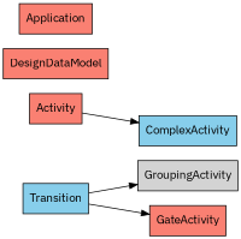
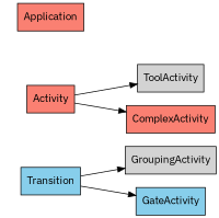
  strict digraph {
    fontname="IBM Plex Sans"
    rankdir=LR
    node [fillcolor=salmon fontname="IBM Plex Sans" shape=record style=filled]
    edge [fontname="IBM Plex Sans"]
    n1 [fillcolor=skyblue label=Transition]
    n2 [fillcolor=lightgrey label=GroupingActivity]
-   n3 [label=GateActivity]
-   n5 [label=DesignDataModel]
-   n6 [fillcolor=skyblue label=ComplexActivity]
+   n3 [fillcolor=skyblue label=GateActivity]
+   n4 [fillcolor=lightgrey label=ToolActivity]
+   n6 [label=ComplexActivity]
    n7 [label=Application]
    n8 [label=Activity]
    n1 -> n2
    n1 -> n3
+   n8 -> n4
    n8 -> n6
  }
